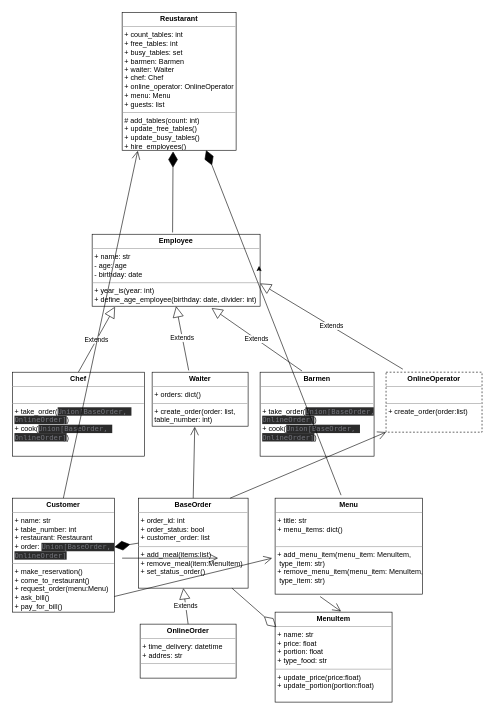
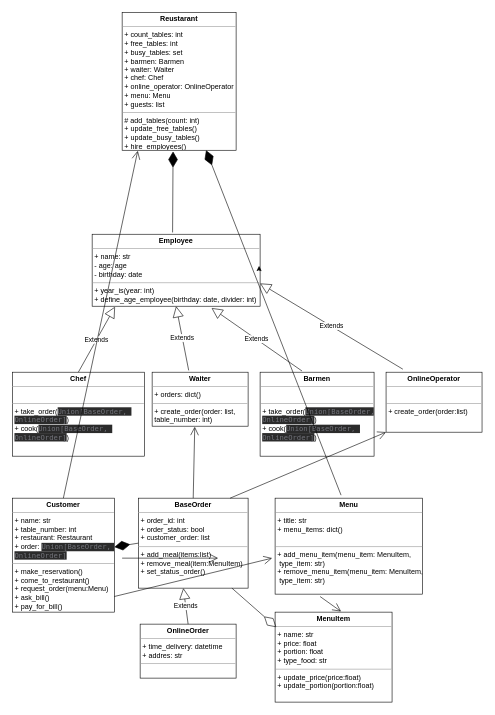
  <mxCell id="0" />
  <mxCell id="1" parent="0" />
  <mxCell id="2" value="&lt;p style=&quot;margin: 0px ; margin-top: 4px ; text-align: center&quot;&gt;&lt;b&gt;Reustarant&lt;/b&gt;&lt;/p&gt;&lt;hr size=&quot;1&quot;&gt;&lt;p style=&quot;margin: 0px ; margin-left: 4px&quot;&gt;+ count_tables: int&lt;/p&gt;&lt;p style=&quot;margin: 0px ; margin-left: 4px&quot;&gt;+ free_tables: int&lt;/p&gt;&lt;p style=&quot;margin: 0px ; margin-left: 4px&quot;&gt;+ busy_tables: set&lt;/p&gt;&lt;p style=&quot;margin: 0px ; margin-left: 4px&quot;&gt;+ barmen: Barmen&lt;/p&gt;&lt;p style=&quot;margin: 0px ; margin-left: 4px&quot;&gt;+ waiter: Waiter&lt;/p&gt;&lt;p style=&quot;margin: 0px ; margin-left: 4px&quot;&gt;+ chef: Chef&lt;/p&gt;&lt;p style=&quot;margin: 0px ; margin-left: 4px&quot;&gt;+ online_operator: OnlineOperator&lt;/p&gt;&lt;p style=&quot;margin: 0px ; margin-left: 4px&quot;&gt;+ menu: Menu&lt;/p&gt;&lt;p style=&quot;margin: 0px ; margin-left: 4px&quot;&gt;+ guests: list&lt;/p&gt;&lt;hr size=&quot;1&quot;&gt;&lt;p style=&quot;margin: 0px ; margin-left: 4px&quot;&gt;# add_tables(count: int)&lt;/p&gt;&lt;p style=&quot;margin: 0px ; margin-left: 4px&quot;&gt;+ update_free_tables()&lt;/p&gt;&lt;p style=&quot;margin: 0px ; margin-left: 4px&quot;&gt;+ update_busy_tables()&lt;/p&gt;&lt;p style=&quot;margin: 0px ; margin-left: 4px&quot;&gt;+ hire_employees()&lt;/p&gt;" style="verticalAlign=top;align=left;overflow=fill;fontSize=12;fontFamily=Helvetica;html=1;" parent="1" vertex="1"><mxGeometry x="203" y="20" width="190" height="230" as="geometry" /></mxCell>
  <mxCell id="3" value="&lt;p style=&quot;margin: 0px ; margin-top: 4px ; text-align: center&quot;&gt;&lt;b&gt;Employee&lt;/b&gt;&lt;/p&gt;&lt;hr size=&quot;1&quot;&gt;&lt;p style=&quot;margin: 0px ; margin-left: 4px&quot;&gt;+ name: str&lt;/p&gt;&lt;p style=&quot;margin: 0px ; margin-left: 4px&quot;&gt;- age: age&lt;/p&gt;&lt;p style=&quot;margin: 0px ; margin-left: 4px&quot;&gt;- birthday: date&lt;/p&gt;&lt;hr size=&quot;1&quot;&gt;&lt;p style=&quot;margin: 0px ; margin-left: 4px&quot;&gt;+ year_is(year: int)&lt;/p&gt;&lt;p style=&quot;margin: 0px ; margin-left: 4px&quot;&gt;+ define_age_employee(birthday: date, divider: int)&lt;/p&gt;" style="verticalAlign=top;align=left;overflow=fill;fontSize=12;fontFamily=Helvetica;html=1;" parent="1" vertex="1"><mxGeometry x="153" y="390" width="280" height="120" as="geometry" /></mxCell>
  <mxCell id="4" value="&lt;p style=&quot;margin: 0px ; margin-top: 4px ; text-align: center&quot;&gt;&lt;b&gt;Chef&lt;/b&gt;&lt;/p&gt;&lt;hr size=&quot;1&quot;&gt;&lt;p style=&quot;margin: 0px ; margin-left: 4px&quot;&gt;&lt;br&gt;&lt;/p&gt;&lt;hr size=&quot;1&quot;&gt;&lt;p style=&quot;margin: 0px ; margin-left: 4px&quot;&gt;+ take_order(&lt;span style=&quot;color: rgb(114 , 115 , 122) ; background-color: rgb(43 , 43 , 43) ; font-family: &amp;#34;jetbrains mono&amp;#34; , monospace&quot;&gt;Union[BaseOrder,&amp;nbsp;&lt;/span&gt;&lt;/p&gt;&lt;p style=&quot;margin: 0px ; margin-left: 4px&quot;&gt;&lt;span style=&quot;color: rgb(114 , 115 , 122) ; background-color: rgb(43 , 43 , 43) ; font-family: &amp;#34;jetbrains mono&amp;#34; , monospace&quot;&gt;OnlineOrder]&lt;/span&gt;&lt;span&gt;)&lt;/span&gt;&lt;/p&gt;&lt;p style=&quot;margin: 0px ; margin-left: 4px&quot;&gt;+ cook(&lt;span style=&quot;color: rgb(114 , 115 , 122) ; background-color: rgb(43 , 43 , 43) ; font-family: &amp;#34;jetbrains mono&amp;#34; , monospace&quot;&gt;Union[BaseOrder,&amp;nbsp;&lt;/span&gt;&lt;/p&gt;&lt;p style=&quot;margin: 0px ; margin-left: 4px&quot;&gt;&lt;span style=&quot;color: rgb(114 , 115 , 122) ; background-color: rgb(43 , 43 , 43) ; font-family: &amp;#34;jetbrains mono&amp;#34; , monospace&quot;&gt;OnlineOrder]&lt;/span&gt;&lt;span&gt;)&lt;/span&gt;&lt;/p&gt;" style="verticalAlign=top;align=left;overflow=fill;fontSize=12;fontFamily=Helvetica;html=1;" parent="1" vertex="1"><mxGeometry x="20" y="620" width="220" height="140" as="geometry" /></mxCell>
  <mxCell id="5" value="&lt;p style=&quot;margin: 0px ; margin-top: 4px ; text-align: center&quot;&gt;&lt;b&gt;Waiter&lt;/b&gt;&lt;/p&gt;&lt;hr size=&quot;1&quot;&gt;&lt;p style=&quot;margin: 0px ; margin-left: 4px&quot;&gt;+ orders: dict()&lt;/p&gt;&lt;hr size=&quot;1&quot;&gt;&lt;p style=&quot;margin: 0px ; margin-left: 4px&quot;&gt;+ create_order(order: list,&lt;/p&gt;&lt;p style=&quot;margin: 0px ; margin-left: 4px&quot;&gt;table_number: int)&lt;/p&gt;" style="verticalAlign=top;align=left;overflow=fill;fontSize=12;fontFamily=Helvetica;html=1;" parent="1" vertex="1"><mxGeometry x="253" y="620" width="160" height="90" as="geometry" /></mxCell>
  <mxCell id="6" style="edgeStyle=orthogonalEdgeStyle;rounded=0;orthogonalLoop=1;jettySize=auto;html=1;exitX=1;exitY=0.5;exitDx=0;exitDy=0;entryX=0.994;entryY=0.44;entryDx=0;entryDy=0;entryPerimeter=0;" parent="1" source="3" target="3" edge="1"><mxGeometry relative="1" as="geometry" /></mxCell>
  <mxCell id="7" value="&lt;p style=&quot;margin: 0px ; margin-top: 4px ; text-align: center&quot;&gt;&lt;b&gt;Barmen&lt;/b&gt;&lt;/p&gt;&lt;hr size=&quot;1&quot;&gt;&lt;p style=&quot;margin: 0px ; margin-left: 4px&quot;&gt;&lt;br&gt;&lt;/p&gt;&lt;hr size=&quot;1&quot;&gt;&lt;p style=&quot;margin: 0px 0px 0px 4px&quot;&gt;+ take_order(&lt;span style=&quot;color: rgb(114 , 115 , 122) ; background-color: rgb(43 , 43 , 43) ; font-family: &amp;#34;jetbrains mono&amp;#34; , monospace&quot;&gt;Union[BaseOrder,&amp;nbsp;&lt;/span&gt;&lt;/p&gt;&lt;p style=&quot;margin: 0px 0px 0px 4px&quot;&gt;&lt;span style=&quot;color: rgb(114 , 115 , 122) ; background-color: rgb(43 , 43 , 43) ; font-family: &amp;#34;jetbrains mono&amp;#34; , monospace&quot;&gt;OnlineOrder]&lt;/span&gt;)&lt;/p&gt;&lt;p style=&quot;margin: 0px 0px 0px 4px&quot;&gt;+ cook(&lt;span style=&quot;color: rgb(114 , 115 , 122) ; background-color: rgb(43 , 43 , 43) ; font-family: &amp;#34;jetbrains mono&amp;#34; , monospace&quot;&gt;Union[BaseOrder,&amp;nbsp;&lt;/span&gt;&lt;/p&gt;&lt;p style=&quot;margin: 0px 0px 0px 4px&quot;&gt;&lt;span style=&quot;color: rgb(114 , 115 , 122) ; background-color: rgb(43 , 43 , 43) ; font-family: &amp;#34;jetbrains mono&amp;#34; , monospace&quot;&gt;OnlineOrder]&lt;/span&gt;)&lt;/p&gt;" style="verticalAlign=top;align=left;overflow=fill;fontSize=12;fontFamily=Helvetica;html=1;" parent="1" vertex="1"><mxGeometry x="433" y="620" width="190" height="140" as="geometry" /></mxCell>
  <mxCell id="8" value="&lt;p style=&quot;margin: 0px ; margin-top: 4px ; text-align: center&quot;&gt;&lt;b&gt;BaseOrder&lt;/b&gt;&lt;/p&gt;&lt;hr size=&quot;1&quot;&gt;&lt;p style=&quot;margin: 0px ; margin-left: 4px&quot;&gt;+ order_id: int&lt;/p&gt;&lt;p style=&quot;margin: 0px ; margin-left: 4px&quot;&gt;+ order_status: bool&lt;/p&gt;&lt;p style=&quot;margin: 0px ; margin-left: 4px&quot;&gt;+ customer_order: list&lt;/p&gt;&lt;hr size=&quot;1&quot;&gt;&lt;p style=&quot;margin: 0px ; margin-left: 4px&quot;&gt;+ add_meal(items:list)&lt;/p&gt;&lt;p style=&quot;margin: 0px ; margin-left: 4px&quot;&gt;+ remove_meal(item:MenuItem)&lt;/p&gt;&lt;p style=&quot;margin: 0px ; margin-left: 4px&quot;&gt;+ set_status_order()&lt;/p&gt;&lt;p style=&quot;margin: 0px ; margin-left: 4px&quot;&gt;&lt;br&gt;&lt;/p&gt;" style="verticalAlign=top;align=left;overflow=fill;fontSize=12;fontFamily=Helvetica;html=1;" parent="1" vertex="1"><mxGeometry x="230" y="830" width="183" height="150" as="geometry" /></mxCell>
  <mxCell id="9" value="&lt;p style=&quot;margin: 0px ; margin-top: 4px ; text-align: center&quot;&gt;&lt;b&gt;OnlineOrder&lt;/b&gt;&lt;/p&gt;&lt;hr size=&quot;1&quot;&gt;&lt;p style=&quot;margin: 0px ; margin-left: 4px&quot;&gt;+ time_delivery: datetime&lt;/p&gt;&lt;p style=&quot;margin: 0px ; margin-left: 4px&quot;&gt;+ addres: str&lt;/p&gt;&lt;hr size=&quot;1&quot;&gt;&lt;p style=&quot;margin: 0px ; margin-left: 4px&quot;&gt;&lt;br&gt;&lt;/p&gt;" style="verticalAlign=top;align=left;overflow=fill;fontSize=12;fontFamily=Helvetica;html=1;" parent="1" vertex="1"><mxGeometry x="233" y="1040" width="160" height="90" as="geometry" /></mxCell>
- <mxCell id="10" value="&lt;p style=&quot;margin: 0px ; margin-top: 4px ; text-align: center&quot;&gt;&lt;b&gt;OnlineOperator&lt;/b&gt;&lt;/p&gt;&lt;hr size=&quot;1&quot;&gt;&lt;p style=&quot;margin: 0px ; margin-left: 4px&quot;&gt;&lt;br&gt;&lt;/p&gt;&lt;hr size=&quot;1&quot;&gt;&lt;p style=&quot;margin: 0px ; margin-left: 4px&quot;&gt;+ create_order(order:list)&lt;/p&gt;" style="verticalAlign=top;align=left;overflow=fill;fontSize=12;fontFamily=Helvetica;html=1;dashed=1;" parent="1" vertex="1"><mxGeometry x="643" y="620" width="160" height="100" as="geometry" /></mxCell>
+ <mxCell id="10" value="&lt;p style=&quot;margin: 0px ; margin-top: 4px ; text-align: center&quot;&gt;&lt;b&gt;OnlineOperator&lt;/b&gt;&lt;/p&gt;&lt;hr size=&quot;1&quot;&gt;&lt;p style=&quot;margin: 0px ; margin-left: 4px&quot;&gt;&lt;br&gt;&lt;/p&gt;&lt;hr size=&quot;1&quot;&gt;&lt;p style=&quot;margin: 0px ; margin-left: 4px&quot;&gt;+ create_order(order:list)&lt;/p&gt;" style="verticalAlign=top;align=left;overflow=fill;fontSize=12;fontFamily=Helvetica;html=1;" parent="1" vertex="1"><mxGeometry x="643" y="620" width="160" height="100" as="geometry" /></mxCell>
  <mxCell id="11" value="&lt;p style=&quot;margin: 0px ; margin-top: 4px ; text-align: center&quot;&gt;&lt;b&gt;Menu&lt;/b&gt;&lt;/p&gt;&lt;hr size=&quot;1&quot;&gt;&lt;p style=&quot;margin: 0px ; margin-left: 4px&quot;&gt;+ title: str&lt;/p&gt;&lt;p style=&quot;margin: 0px ; margin-left: 4px&quot;&gt;+ menu_items: dict()&lt;/p&gt;&lt;p style=&quot;margin: 0px ; margin-left: 4px&quot;&gt;&lt;br&gt;&lt;/p&gt;&lt;hr size=&quot;1&quot;&gt;&lt;p style=&quot;margin: 0px ; margin-left: 4px&quot;&gt;+ add_menu_item(menu_item: MenuItem,&lt;/p&gt;&lt;p style=&quot;margin: 0px ; margin-left: 4px&quot;&gt;&amp;nbsp;type_item: str)&lt;/p&gt;&lt;p style=&quot;margin: 0px ; margin-left: 4px&quot;&gt;+ remove_menu_item(&lt;span&gt;menu_item: MenuItem,&lt;/span&gt;&lt;/p&gt;&lt;p style=&quot;margin: 0px ; margin-left: 4px&quot;&gt;&lt;span&gt;&amp;nbsp;type_item: str&lt;/span&gt;)&lt;/p&gt;" style="verticalAlign=top;align=left;overflow=fill;fontSize=12;fontFamily=Helvetica;html=1;" parent="1" vertex="1"><mxGeometry x="458" y="830" width="246" height="160" as="geometry" /></mxCell>
  <mxCell id="12" value="&lt;p style=&quot;margin: 0px ; margin-top: 4px ; text-align: center&quot;&gt;&lt;b&gt;MenuItem&lt;/b&gt;&lt;/p&gt;&lt;hr size=&quot;1&quot;&gt;&lt;p style=&quot;margin: 0px ; margin-left: 4px&quot;&gt;+ name: str&lt;/p&gt;&lt;p style=&quot;margin: 0px ; margin-left: 4px&quot;&gt;+ price: float&lt;/p&gt;&lt;p style=&quot;margin: 0px ; margin-left: 4px&quot;&gt;+ portion: float&lt;/p&gt;&lt;p style=&quot;margin: 0px ; margin-left: 4px&quot;&gt;+ type_food: str&lt;/p&gt;&lt;hr size=&quot;1&quot;&gt;&lt;p style=&quot;margin: 0px ; margin-left: 4px&quot;&gt;&lt;span&gt;+ update_price(price:float)&lt;/span&gt;&lt;br&gt;&lt;/p&gt;&lt;p style=&quot;margin: 0px ; margin-left: 4px&quot;&gt;+ update_portion(portion:float)&lt;/p&gt;" style="verticalAlign=top;align=left;overflow=fill;fontSize=12;fontFamily=Helvetica;html=1;" parent="1" vertex="1"><mxGeometry x="458" y="1020" width="195" height="150" as="geometry" /></mxCell>
  <mxCell id="13" value="&lt;p style=&quot;margin: 0px ; margin-top: 4px ; text-align: center&quot;&gt;&lt;b&gt;Customer&lt;/b&gt;&lt;/p&gt;&lt;hr size=&quot;1&quot;&gt;&lt;p style=&quot;margin: 0px ; margin-left: 4px&quot;&gt;+ name: str&lt;/p&gt;&lt;p style=&quot;margin: 0px ; margin-left: 4px&quot;&gt;+ table_number: int&lt;/p&gt;&lt;p style=&quot;margin: 0px ; margin-left: 4px&quot;&gt;+ restaurant: Restaurant&lt;/p&gt;&lt;p style=&quot;margin: 0px ; margin-left: 4px&quot;&gt;+ order:&amp;nbsp;&lt;span style=&quot;background-color: rgb(43 , 43 , 43) ; color: rgb(114 , 115 , 122) ; font-family: &amp;#34;jetbrains mono&amp;#34; , monospace&quot;&gt;Union[BaseOrder,&amp;nbsp;&lt;/span&gt;&lt;/p&gt;&lt;p style=&quot;margin: 0px 0px 0px 4px&quot;&gt;&lt;span style=&quot;color: rgb(114 , 115 , 122) ; background-color: rgb(43 , 43 , 43) ; font-family: &amp;#34;jetbrains mono&amp;#34; , monospace&quot;&gt;OnlineOrder]&lt;/span&gt;&lt;/p&gt;&lt;hr size=&quot;1&quot;&gt;&lt;p style=&quot;margin: 0px ; margin-left: 4px&quot;&gt;+ make_reservation()&lt;/p&gt;&lt;p style=&quot;margin: 0px ; margin-left: 4px&quot;&gt;+ come_to_restaurant()&lt;/p&gt;&lt;p style=&quot;margin: 0px ; margin-left: 4px&quot;&gt;+ request_order(menu:Menu)&lt;/p&gt;&lt;p style=&quot;margin: 0px ; margin-left: 4px&quot;&gt;+ ask_bill()&lt;/p&gt;&lt;p style=&quot;margin: 0px ; margin-left: 4px&quot;&gt;+ pay_for_bill()&lt;/p&gt;" style="verticalAlign=top;align=left;overflow=fill;fontSize=12;fontFamily=Helvetica;html=1;" parent="1" vertex="1"><mxGeometry x="20" y="830" width="170" height="190" as="geometry" /></mxCell>
  <mxCell id="14" value="Extends" style="endArrow=block;endSize=16;endFill=0;html=1;entryX=0.136;entryY=1.008;entryDx=0;entryDy=0;entryPerimeter=0;exitX=0.5;exitY=0;exitDx=0;exitDy=0;" parent="1" target="3" edge="1" source="4"><mxGeometry width="160" relative="1" as="geometry"><mxPoint x="133" y="610" as="sourcePoint" /><mxPoint x="223" y="560" as="targetPoint" /></mxGeometry></mxCell>
  <mxCell id="15" value="Extends" style="endArrow=block;endSize=16;endFill=0;html=1;exitX=0.381;exitY=-0.033;exitDx=0;exitDy=0;exitPerimeter=0;entryX=0.5;entryY=1;entryDx=0;entryDy=0;" parent="1" edge="1" target="3" source="5"><mxGeometry width="160" relative="1" as="geometry"><mxPoint x="293" y="560" as="sourcePoint" /><mxPoint x="353" y="560" as="targetPoint" /></mxGeometry></mxCell>
  <mxCell id="16" value="Extends" style="endArrow=block;endSize=16;endFill=0;html=1;exitX=0.368;exitY=-0.014;exitDx=0;exitDy=0;exitPerimeter=0;entryX=0.711;entryY=1.025;entryDx=0;entryDy=0;entryPerimeter=0;" parent="1" edge="1" target="3" source="7"><mxGeometry width="160" relative="1" as="geometry"><mxPoint x="333" y="490" as="sourcePoint" /><mxPoint x="353" y="600" as="targetPoint" /></mxGeometry></mxCell>
  <mxCell id="17" value="Extends" style="endArrow=block;endSize=16;endFill=0;html=1;exitX=0.175;exitY=-0.05;exitDx=0;exitDy=0;exitPerimeter=0;" parent="1" source="10" edge="1"><mxGeometry width="160" relative="1" as="geometry"><mxPoint x="493" y="500" as="sourcePoint" /><mxPoint x="433" y="472" as="targetPoint" /></mxGeometry></mxCell>
  <mxCell id="18" value="Extends" style="endArrow=block;endSize=16;endFill=0;html=1;entryX=0.41;entryY=1;entryDx=0;entryDy=0;entryPerimeter=0;exitX=0.5;exitY=0;exitDx=0;exitDy=0;" parent="1" target="8" edge="1" source="9"><mxGeometry width="160" relative="1" as="geometry"><mxPoint x="315" y="1030" as="sourcePoint" /><mxPoint x="341.5" y="1090" as="targetPoint" /></mxGeometry></mxCell>
  <mxCell id="19" value="" style="endArrow=diamondThin;endFill=0;endSize=24;html=1;entryX=0.01;entryY=0.167;entryDx=0;entryDy=0;entryPerimeter=0;" parent="1" target="12" edge="1"><mxGeometry width="160" relative="1" as="geometry"><mxPoint x="386" y="980" as="sourcePoint" /><mxPoint x="453" y="1040" as="targetPoint" /></mxGeometry></mxCell>
  <mxCell id="20" value="" style="endArrow=open;endFill=1;endSize=12;html=1;exitX=0.305;exitY=1.025;exitDx=0;exitDy=0;exitPerimeter=0;entryX=0.564;entryY=-0.007;entryDx=0;entryDy=0;entryPerimeter=0;" parent="1" source="11" target="12" edge="1"><mxGeometry width="160" relative="1" as="geometry"><mxPoint x="483" y="1010" as="sourcePoint" /><mxPoint x="643" y="1010" as="targetPoint" /></mxGeometry></mxCell>
  <mxCell id="21" value="" style="endArrow=diamondThin;endFill=1;endSize=24;html=1;exitX=0.479;exitY=-0.025;exitDx=0;exitDy=0;exitPerimeter=0;entryX=0.447;entryY=1.009;entryDx=0;entryDy=0;entryPerimeter=0;" edge="1" parent="1" source="3" target="2"><mxGeometry width="160" relative="1" as="geometry"><mxPoint x="193" y="250" as="sourcePoint" /><mxPoint x="353" y="250" as="targetPoint" /></mxGeometry></mxCell>
  <mxCell id="22" value="" style="endArrow=diamondThin;endFill=1;endSize=24;html=1;exitX=0.447;exitY=-0.031;exitDx=0;exitDy=0;exitPerimeter=0;" edge="1" parent="1" source="11" target="2"><mxGeometry width="160" relative="1" as="geometry"><mxPoint x="193" y="780" as="sourcePoint" /><mxPoint x="353" y="780" as="targetPoint" /></mxGeometry></mxCell>
  <mxCell id="23" value="" style="endArrow=diamondThin;endFill=1;endSize=24;html=1;exitX=0;exitY=0.5;exitDx=0;exitDy=0;" edge="1" parent="1" source="8" target="13"><mxGeometry width="160" relative="1" as="geometry"><mxPoint x="273" y="820" as="sourcePoint" /><mxPoint x="433" y="820" as="targetPoint" /></mxGeometry></mxCell>
  <mxCell id="24" value="" style="endArrow=open;endFill=1;endSize=12;html=1;exitX=1;exitY=0.863;exitDx=0;exitDy=0;exitPerimeter=0;" edge="1" parent="1" source="13"><mxGeometry width="160" relative="1" as="geometry"><mxPoint x="273" y="930" as="sourcePoint" /><mxPoint x="453" y="930" as="targetPoint" /></mxGeometry></mxCell>
  <mxCell id="25" value="" style="endArrow=open;endFill=1;endSize=12;html=1;" edge="1" parent="1"><mxGeometry width="160" relative="1" as="geometry"><mxPoint x="203" y="930" as="sourcePoint" /><mxPoint x="363" y="930" as="targetPoint" /></mxGeometry></mxCell>
  <mxCell id="26" value="" style="endArrow=open;endFill=1;endSize=12;html=1;exitX=0.5;exitY=0;exitDx=0;exitDy=0;entryX=0.137;entryY=1.004;entryDx=0;entryDy=0;entryPerimeter=0;" edge="1" parent="1" source="13" target="2"><mxGeometry width="160" relative="1" as="geometry"><mxPoint x="103" y="810" as="sourcePoint" /><mxPoint x="263" y="810" as="targetPoint" /></mxGeometry></mxCell>
  <mxCell id="27" value="" style="endArrow=open;endFill=1;endSize=12;html=1;entryX=0.444;entryY=1.011;entryDx=0;entryDy=0;entryPerimeter=0;exitX=0.5;exitY=0;exitDx=0;exitDy=0;" edge="1" parent="1" source="8" target="5"><mxGeometry width="160" relative="1" as="geometry"><mxPoint x="324" y="820" as="sourcePoint" /><mxPoint x="427" y="780" as="targetPoint" /></mxGeometry></mxCell>
  <mxCell id="28" value="" style="endArrow=open;endFill=1;endSize=12;html=1;entryX=0;entryY=1;entryDx=0;entryDy=0;" edge="1" parent="1" target="10"><mxGeometry width="160" relative="1" as="geometry"><mxPoint x="383" y="830" as="sourcePoint" /><mxPoint x="543" y="830" as="targetPoint" /></mxGeometry></mxCell>
